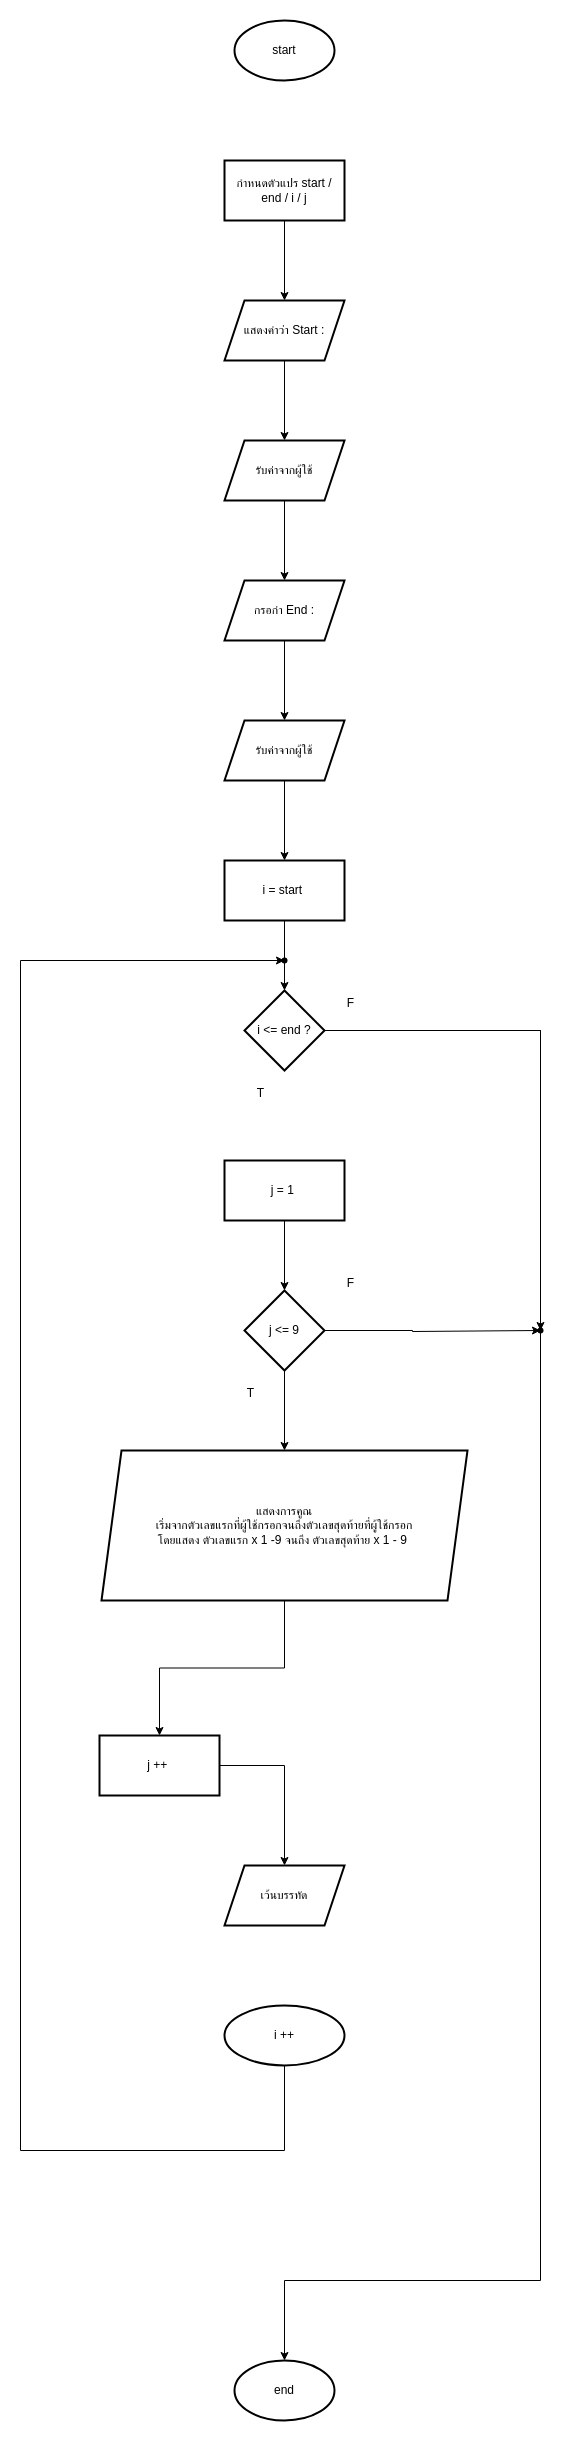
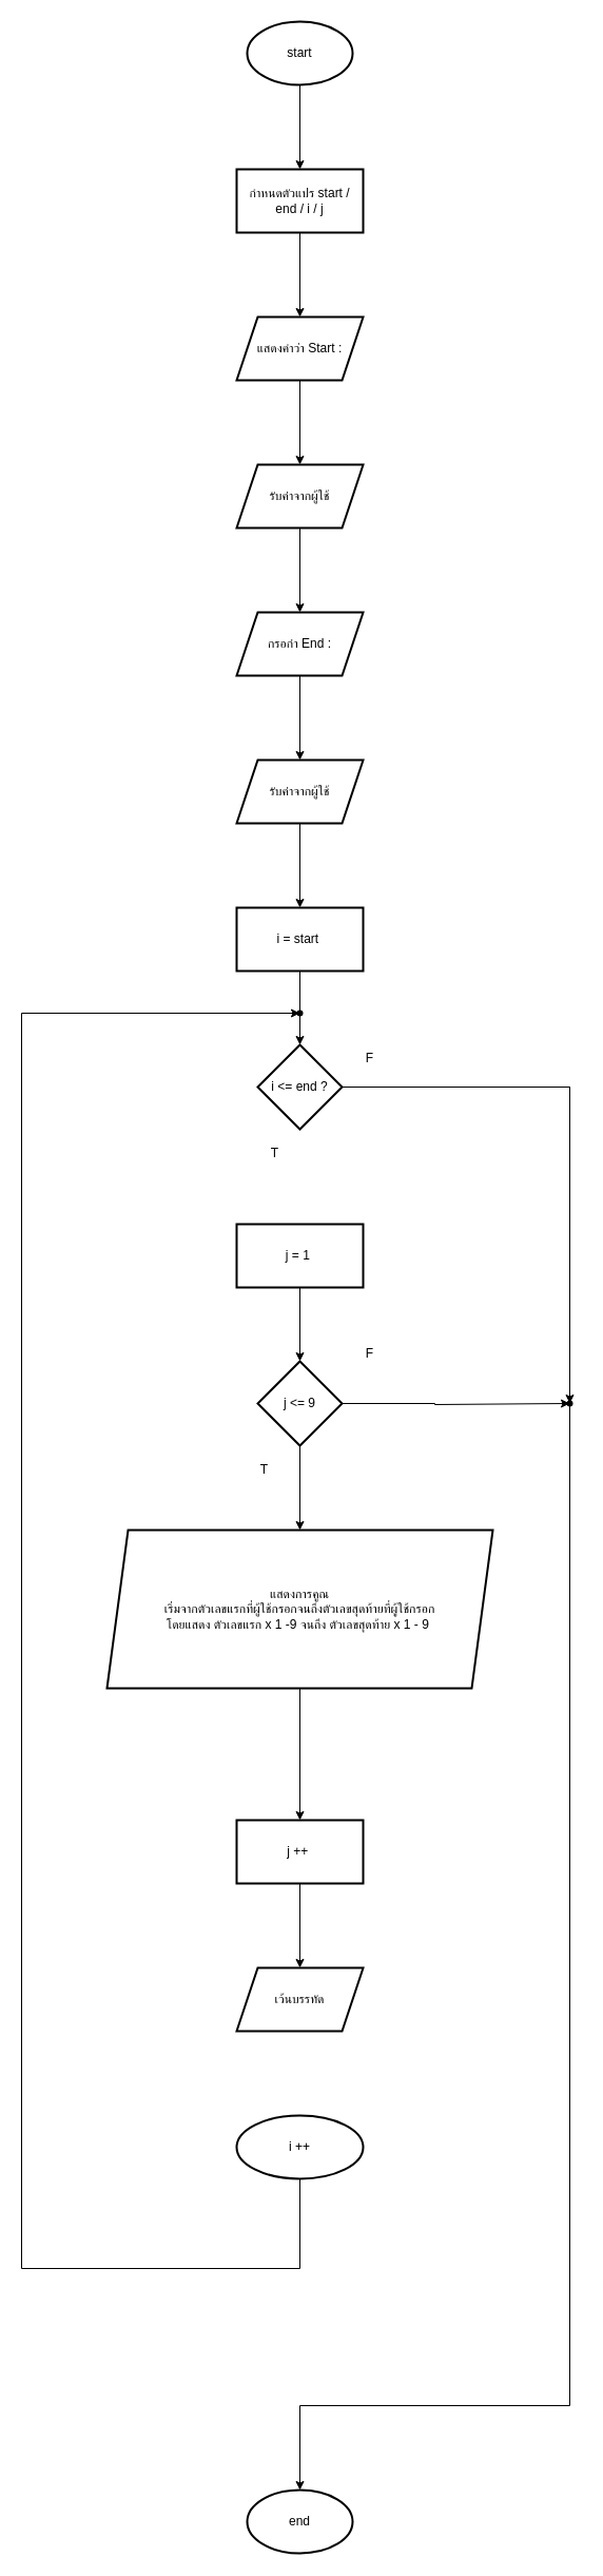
  <mxCell id="0" />
  <mxCell id="1" parent="0" />
+ <mxCell id="2" value="" style="edgeStyle=orthogonalEdgeStyle;rounded=0;orthogonalLoop=1;jettySize=auto;html=1;" edge="1" parent="1" source="3" target="5"><mxGeometry relative="1" as="geometry" /></mxCell>
  <mxCell id="3" value="start" style="strokeWidth=2;html=1;shape=mxgraph.flowchart.start_1;whiteSpace=wrap;" vertex="1" parent="1"><mxGeometry x="234" y="20" width="100" height="60" as="geometry" /></mxCell>
  <mxCell id="4" value="" style="edgeStyle=orthogonalEdgeStyle;rounded=0;orthogonalLoop=1;jettySize=auto;html=1;" edge="1" parent="1" source="5" target="7"><mxGeometry relative="1" as="geometry" /></mxCell>
  <mxCell id="5" value="กำหนดตัวแปร start / end / i / j" style="whiteSpace=wrap;html=1;strokeWidth=2;" vertex="1" parent="1"><mxGeometry x="224" y="160" width="120" height="60" as="geometry" /></mxCell>
  <mxCell id="6" value="" style="edgeStyle=orthogonalEdgeStyle;rounded=0;orthogonalLoop=1;jettySize=auto;html=1;" edge="1" parent="1" source="7" target="9"><mxGeometry relative="1" as="geometry" /></mxCell>
  <mxCell id="7" value="แสดงคำว่า Start :" style="shape=parallelogram;perimeter=parallelogramPerimeter;whiteSpace=wrap;html=1;fixedSize=1;strokeWidth=2;" vertex="1" parent="1"><mxGeometry x="224" y="300" width="120" height="60" as="geometry" /></mxCell>
  <mxCell id="8" value="" style="edgeStyle=orthogonalEdgeStyle;rounded=0;orthogonalLoop=1;jettySize=auto;html=1;" edge="1" parent="1" source="9" target="11"><mxGeometry relative="1" as="geometry" /></mxCell>
  <mxCell id="9" value="รับค่าจากผู้ใช้" style="shape=parallelogram;perimeter=parallelogramPerimeter;whiteSpace=wrap;html=1;fixedSize=1;strokeWidth=2;" vertex="1" parent="1"><mxGeometry x="224" y="440" width="120" height="60" as="geometry" /></mxCell>
  <mxCell id="10" value="" style="edgeStyle=orthogonalEdgeStyle;rounded=0;orthogonalLoop=1;jettySize=auto;html=1;" edge="1" parent="1" source="11" target="13"><mxGeometry relative="1" as="geometry" /></mxCell>
  <mxCell id="11" value="กรอก่า End :" style="shape=parallelogram;perimeter=parallelogramPerimeter;whiteSpace=wrap;html=1;fixedSize=1;strokeWidth=2;" vertex="1" parent="1"><mxGeometry x="224" y="580" width="120" height="60" as="geometry" /></mxCell>
  <mxCell id="12" value="" style="edgeStyle=orthogonalEdgeStyle;rounded=0;orthogonalLoop=1;jettySize=auto;html=1;" edge="1" parent="1" source="13" target="15"><mxGeometry relative="1" as="geometry" /></mxCell>
  <mxCell id="13" value="รับค่าจากผู้ใช้" style="shape=parallelogram;perimeter=parallelogramPerimeter;whiteSpace=wrap;html=1;fixedSize=1;strokeWidth=2;" vertex="1" parent="1"><mxGeometry x="224" y="720" width="120" height="60" as="geometry" /></mxCell>
  <mxCell id="14" value="" style="edgeStyle=orthogonalEdgeStyle;rounded=0;orthogonalLoop=1;jettySize=auto;html=1;" edge="1" parent="1" source="15" target="17"><mxGeometry relative="1" as="geometry" /></mxCell>
  <mxCell id="15" value="i = start&amp;nbsp;" style="whiteSpace=wrap;html=1;strokeWidth=2;" vertex="1" parent="1"><mxGeometry x="224" y="860" width="120" height="60" as="geometry" /></mxCell>
  <mxCell id="16" value="" style="edgeStyle=orthogonalEdgeStyle;rounded=0;orthogonalLoop=1;jettySize=auto;html=1;" edge="1" parent="1" source="33" target="23"><mxGeometry relative="1" as="geometry"><Array as="points"><mxPoint x="540" y="1030" /><mxPoint x="540" y="2280" /><mxPoint x="284" y="2280" /></Array></mxGeometry></mxCell>
  <mxCell id="17" value="i &amp;lt;= end ?" style="rhombus;whiteSpace=wrap;html=1;strokeWidth=2;" vertex="1" parent="1"><mxGeometry x="244" y="990" width="80" height="80" as="geometry" /></mxCell>
  <mxCell id="18" value="" style="edgeStyle=orthogonalEdgeStyle;rounded=0;orthogonalLoop=1;jettySize=auto;html=1;" edge="1" parent="1" source="19" target="22"><mxGeometry relative="1" as="geometry" /></mxCell>
  <mxCell id="19" value="j = 1&amp;nbsp;" style="whiteSpace=wrap;html=1;strokeWidth=2;" vertex="1" parent="1"><mxGeometry x="224" y="1160" width="120" height="60" as="geometry" /></mxCell>
  <mxCell id="20" value="" style="edgeStyle=orthogonalEdgeStyle;rounded=0;orthogonalLoop=1;jettySize=auto;html=1;" edge="1" parent="1" source="22" target="25"><mxGeometry relative="1" as="geometry" /></mxCell>
  <mxCell id="21" style="edgeStyle=orthogonalEdgeStyle;rounded=0;orthogonalLoop=1;jettySize=auto;html=1;exitX=1;exitY=0.5;exitDx=0;exitDy=0;entryX=0.2;entryY=0.45;entryDx=0;entryDy=0;entryPerimeter=0;" edge="1" parent="1" source="22" target="33"><mxGeometry relative="1" as="geometry"><mxPoint x="500" y="1330" as="targetPoint" /><Array as="points"><mxPoint x="412" y="1330" /><mxPoint x="412" y="1331" /></Array></mxGeometry></mxCell>
  <mxCell id="22" value="j &amp;lt;= 9" style="rhombus;whiteSpace=wrap;html=1;strokeWidth=2;" vertex="1" parent="1"><mxGeometry x="244" y="1290" width="80" height="80" as="geometry" /></mxCell>
  <mxCell id="23" value="end" style="strokeWidth=2;html=1;shape=mxgraph.flowchart.start_1;whiteSpace=wrap;" vertex="1" parent="1"><mxGeometry x="234" y="2360" width="100" height="60" as="geometry" /></mxCell>
  <mxCell id="24" value="" style="edgeStyle=orthogonalEdgeStyle;rounded=0;orthogonalLoop=1;jettySize=auto;html=1;" edge="1" parent="1" source="25" target="27"><mxGeometry relative="1" as="geometry" /></mxCell>
  <mxCell id="25" value="แสดงการคูณ&lt;div&gt;เริ่มจากตัวเลขแรกที่ผู้ใช้กรอกจนถึงตัวเลขสุดท้ายที่ผู้ใช้กรอก&lt;/div&gt;&lt;div&gt;โดยแสดง ตัวเลขแรก x 1 -9 จนถึง ตัวเลขสุดท้าย x 1 - 9&amp;nbsp;&lt;/div&gt;" style="shape=parallelogram;perimeter=parallelogramPerimeter;whiteSpace=wrap;html=1;fixedSize=1;strokeWidth=2;" vertex="1" parent="1"><mxGeometry x="101" y="1450" width="366" height="150" as="geometry" /></mxCell>
  <mxCell id="26" value="" style="edgeStyle=orthogonalEdgeStyle;rounded=0;orthogonalLoop=1;jettySize=auto;html=1;" edge="1" parent="1" source="27" target="28"><mxGeometry relative="1" as="geometry" /></mxCell>
- <mxCell id="27" value="j ++&amp;nbsp;" style="whiteSpace=wrap;html=1;strokeWidth=2;" vertex="1" parent="1"><mxGeometry x="99" y="1735" width="120" height="60" as="geometry" /></mxCell>
+ <mxCell id="27" value="j ++&amp;nbsp;" style="whiteSpace=wrap;html=1;strokeWidth=2;" vertex="1" parent="1"><mxGeometry x="224" y="1725" width="120" height="60" as="geometry" /></mxCell>
  <mxCell id="28" value="เว้นบรรทัด" style="shape=parallelogram;perimeter=parallelogramPerimeter;whiteSpace=wrap;html=1;fixedSize=1;strokeWidth=2;" vertex="1" parent="1"><mxGeometry x="224" y="1865" width="120" height="60" as="geometry" /></mxCell>
  <mxCell id="29" value="i ++" style="ellipse;whiteSpace=wrap;html=1;strokeWidth=2;" vertex="1" parent="1"><mxGeometry x="224" y="2005" width="120" height="60" as="geometry" /></mxCell>
  <mxCell id="30" value="" style="shape=waypoint;sketch=0;fillStyle=solid;size=6;pointerEvents=1;points=[];fillColor=none;resizable=0;rotatable=0;perimeter=centerPerimeter;snapToPoint=1;" vertex="1" parent="1"><mxGeometry x="274" y="950" width="20" height="20" as="geometry" /></mxCell>
  <mxCell id="31" style="edgeStyle=orthogonalEdgeStyle;rounded=0;orthogonalLoop=1;jettySize=auto;html=1;exitX=0.5;exitY=1;exitDx=0;exitDy=0;entryX=0.2;entryY=0.6;entryDx=0;entryDy=0;entryPerimeter=0;" edge="1" parent="1" source="29" target="30"><mxGeometry relative="1" as="geometry"><Array as="points"><mxPoint x="284" y="2150" /><mxPoint x="20" y="2150" /><mxPoint x="20" y="960" /></Array></mxGeometry></mxCell>
  <mxCell id="32" value="" style="edgeStyle=orthogonalEdgeStyle;rounded=0;orthogonalLoop=1;jettySize=auto;html=1;" edge="1" parent="1" source="17" target="33"><mxGeometry relative="1" as="geometry"><mxPoint x="324" y="1030" as="sourcePoint" /><mxPoint x="284" y="2360" as="targetPoint" /><Array as="points" /></mxGeometry></mxCell>
  <mxCell id="33" value="" style="shape=waypoint;sketch=0;fillStyle=solid;size=6;pointerEvents=1;points=[];fillColor=none;resizable=0;rotatable=0;perimeter=centerPerimeter;snapToPoint=1;" vertex="1" parent="1"><mxGeometry x="530" y="1320" width="20" height="20" as="geometry" /></mxCell>
  <mxCell id="34" value="T" style="text;html=1;align=center;verticalAlign=middle;resizable=0;points=[];autosize=1;strokeColor=none;fillColor=none;" vertex="1" parent="1"><mxGeometry x="245" y="1078" width="30" height="30" as="geometry" /></mxCell>
  <mxCell id="35" value="F" style="text;html=1;align=center;verticalAlign=middle;resizable=0;points=[];autosize=1;strokeColor=none;fillColor=none;" vertex="1" parent="1"><mxGeometry x="335" y="988" width="30" height="30" as="geometry" /></mxCell>
  <mxCell id="36" value="T" style="text;html=1;align=center;verticalAlign=middle;resizable=0;points=[];autosize=1;strokeColor=none;fillColor=none;" vertex="1" parent="1"><mxGeometry x="235" y="1378" width="30" height="30" as="geometry" /></mxCell>
  <mxCell id="37" value="F" style="text;html=1;align=center;verticalAlign=middle;resizable=0;points=[];autosize=1;strokeColor=none;fillColor=none;" vertex="1" parent="1"><mxGeometry x="335" y="1268" width="30" height="30" as="geometry" /></mxCell>
